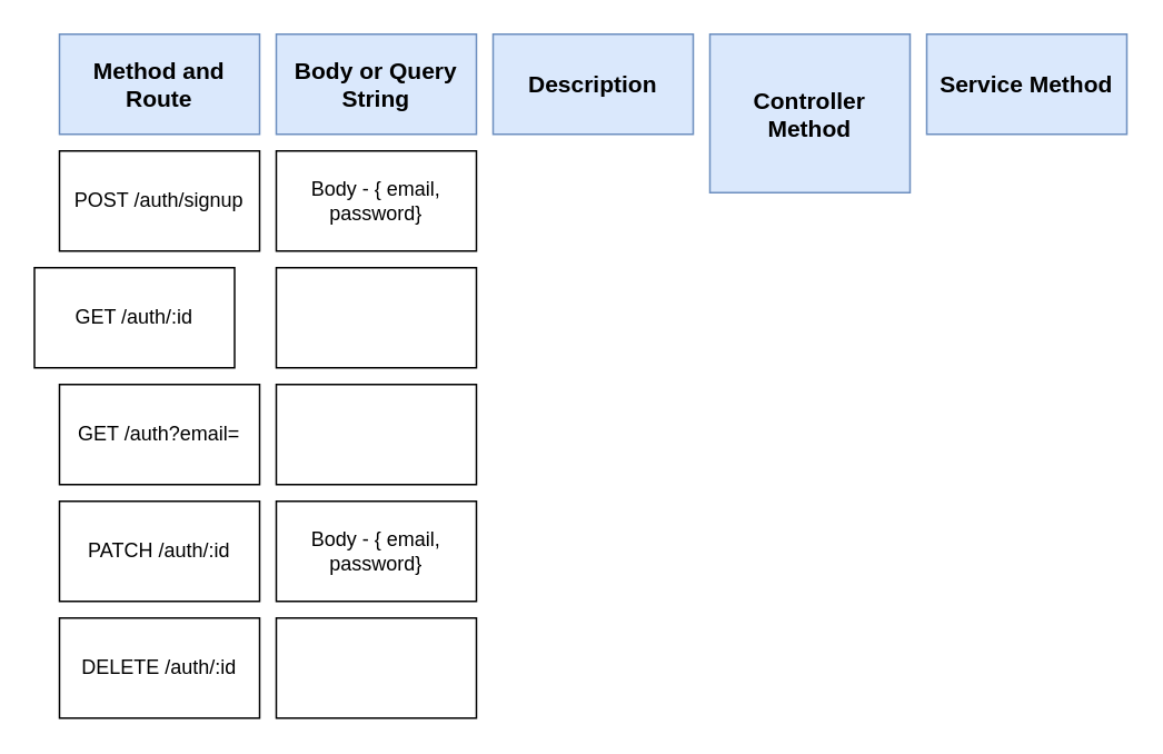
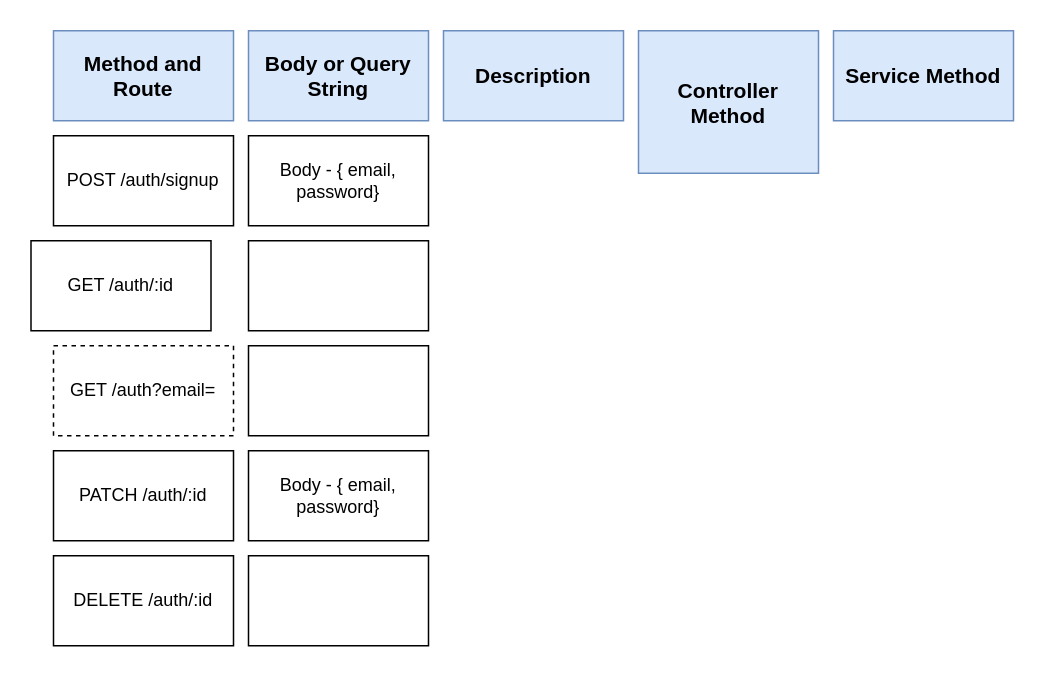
  <mxCell id="0" />
  <mxCell id="1" parent="0" />
  <mxCell id="2" value="Method and Route&lt;br style=&quot;font-size: 14px;&quot;&gt;" style="rounded=0;whiteSpace=wrap;html=1;fillColor=#dae8fc;strokeColor=#6c8ebf;fontSize=14;fontStyle=1" vertex="1" parent="1"><mxGeometry x="35" y="20" width="120" height="60" as="geometry" /></mxCell>
  <mxCell id="3" value="Body or Query String" style="rounded=0;whiteSpace=wrap;html=1;fillColor=#dae8fc;strokeColor=#6c8ebf;fontSize=14;fontStyle=1" vertex="1" parent="1"><mxGeometry x="165" y="20" width="120" height="60" as="geometry" /></mxCell>
  <mxCell id="4" value="Description" style="rounded=0;whiteSpace=wrap;html=1;fillColor=#dae8fc;strokeColor=#6c8ebf;fontSize=14;fontStyle=1" vertex="1" parent="1"><mxGeometry x="295" y="20" width="120" height="60" as="geometry" /></mxCell>
  <mxCell id="5" value="Controller Method" style="rounded=0;whiteSpace=wrap;html=1;fillColor=#dae8fc;strokeColor=#6c8ebf;fontSize=14;fontStyle=1" vertex="1" parent="1"><mxGeometry x="425" y="20" width="120" height="95" as="geometry" /></mxCell>
  <mxCell id="6" value="Service&amp;nbsp;Method" style="rounded=0;whiteSpace=wrap;html=1;fillColor=#dae8fc;strokeColor=#6c8ebf;fontSize=14;fontStyle=1" vertex="1" parent="1"><mxGeometry x="555" y="20" width="120" height="60" as="geometry" /></mxCell>
  <mxCell id="7" value="POST /auth/signup&lt;br style=&quot;font-size: 12px;&quot;&gt;" style="rounded=0;whiteSpace=wrap;html=1;fontSize=12;" vertex="1" parent="1"><mxGeometry x="35" y="90" width="120" height="60" as="geometry" /></mxCell>
  <mxCell id="8" value="GET /auth/:id" style="rounded=0;whiteSpace=wrap;html=1;fontSize=12;" vertex="1" parent="1"><mxGeometry x="20" y="160" width="120" height="60" as="geometry" /></mxCell>
- <mxCell id="9" value="GET /auth?email=" style="rounded=0;whiteSpace=wrap;html=1;fontSize=12;" vertex="1" parent="1"><mxGeometry x="35" y="230" width="120" height="60" as="geometry" /></mxCell>
+ <mxCell id="9" value="GET /auth?email=" style="rounded=0;whiteSpace=wrap;html=1;fontSize=12;dashed=1;" vertex="1" parent="1"><mxGeometry x="35" y="230" width="120" height="60" as="geometry" /></mxCell>
  <mxCell id="10" value="PATCH /auth/:id" style="rounded=0;whiteSpace=wrap;html=1;fontSize=12;" vertex="1" parent="1"><mxGeometry x="35" y="300" width="120" height="60" as="geometry" /></mxCell>
  <mxCell id="11" value="DELETE /auth/:id" style="rounded=0;whiteSpace=wrap;html=1;fontSize=12;" vertex="1" parent="1"><mxGeometry x="35" y="370" width="120" height="60" as="geometry" /></mxCell>
  <mxCell id="12" value="Body - { email, password}" style="rounded=0;whiteSpace=wrap;html=1;fontSize=12;" vertex="1" parent="1"><mxGeometry x="165" y="90" width="120" height="60" as="geometry" /></mxCell>
  <mxCell id="13" value="" style="rounded=0;whiteSpace=wrap;html=1;fontSize=12;" vertex="1" parent="1"><mxGeometry x="165" y="160" width="120" height="60" as="geometry" /></mxCell>
  <mxCell id="14" value="" style="rounded=0;whiteSpace=wrap;html=1;fontSize=12;" vertex="1" parent="1"><mxGeometry x="165" y="230" width="120" height="60" as="geometry" /></mxCell>
  <mxCell id="15" value="Body - { email, password}" style="rounded=0;whiteSpace=wrap;html=1;fontSize=12;" vertex="1" parent="1"><mxGeometry x="165" y="300" width="120" height="60" as="geometry" /></mxCell>
  <mxCell id="16" value="" style="rounded=0;whiteSpace=wrap;html=1;fontSize=12;" vertex="1" parent="1"><mxGeometry x="165" y="370" width="120" height="60" as="geometry" /></mxCell>
